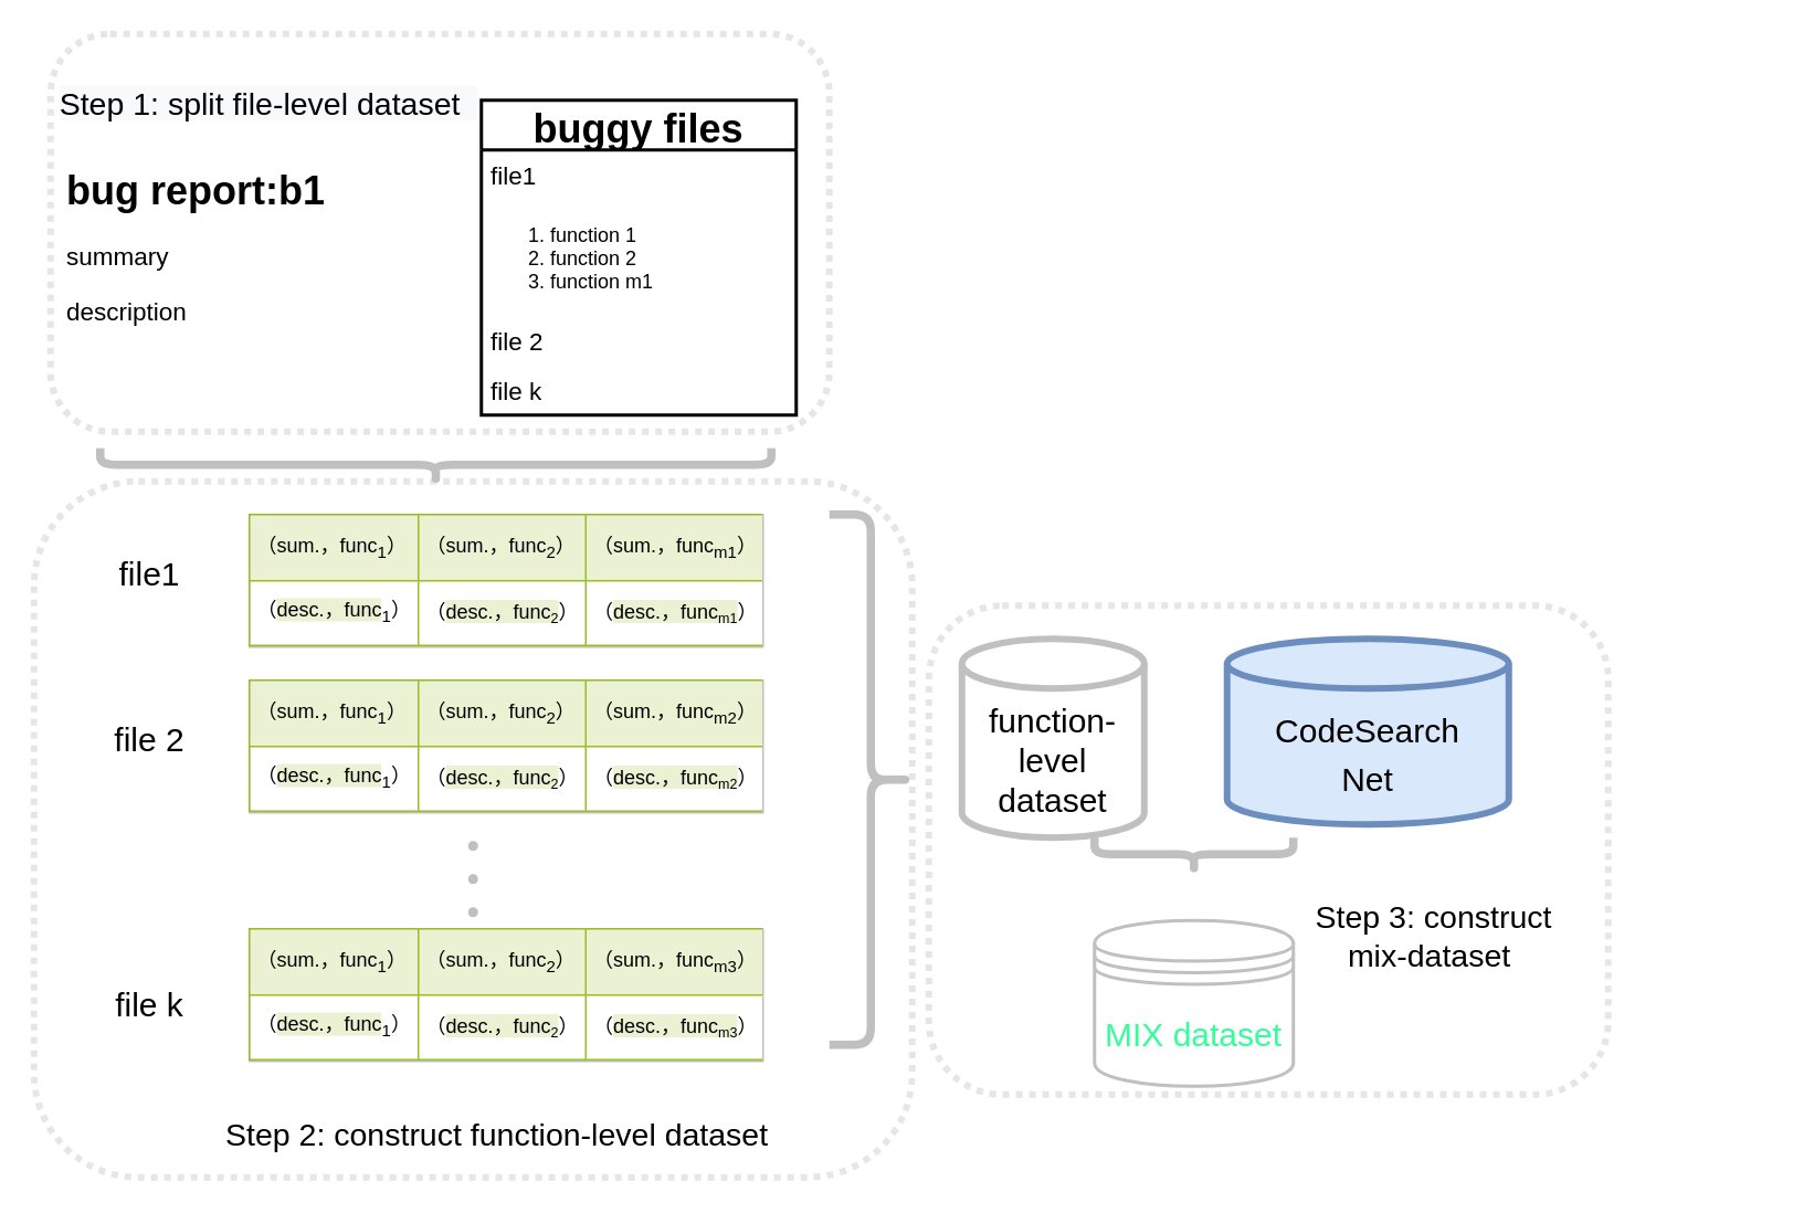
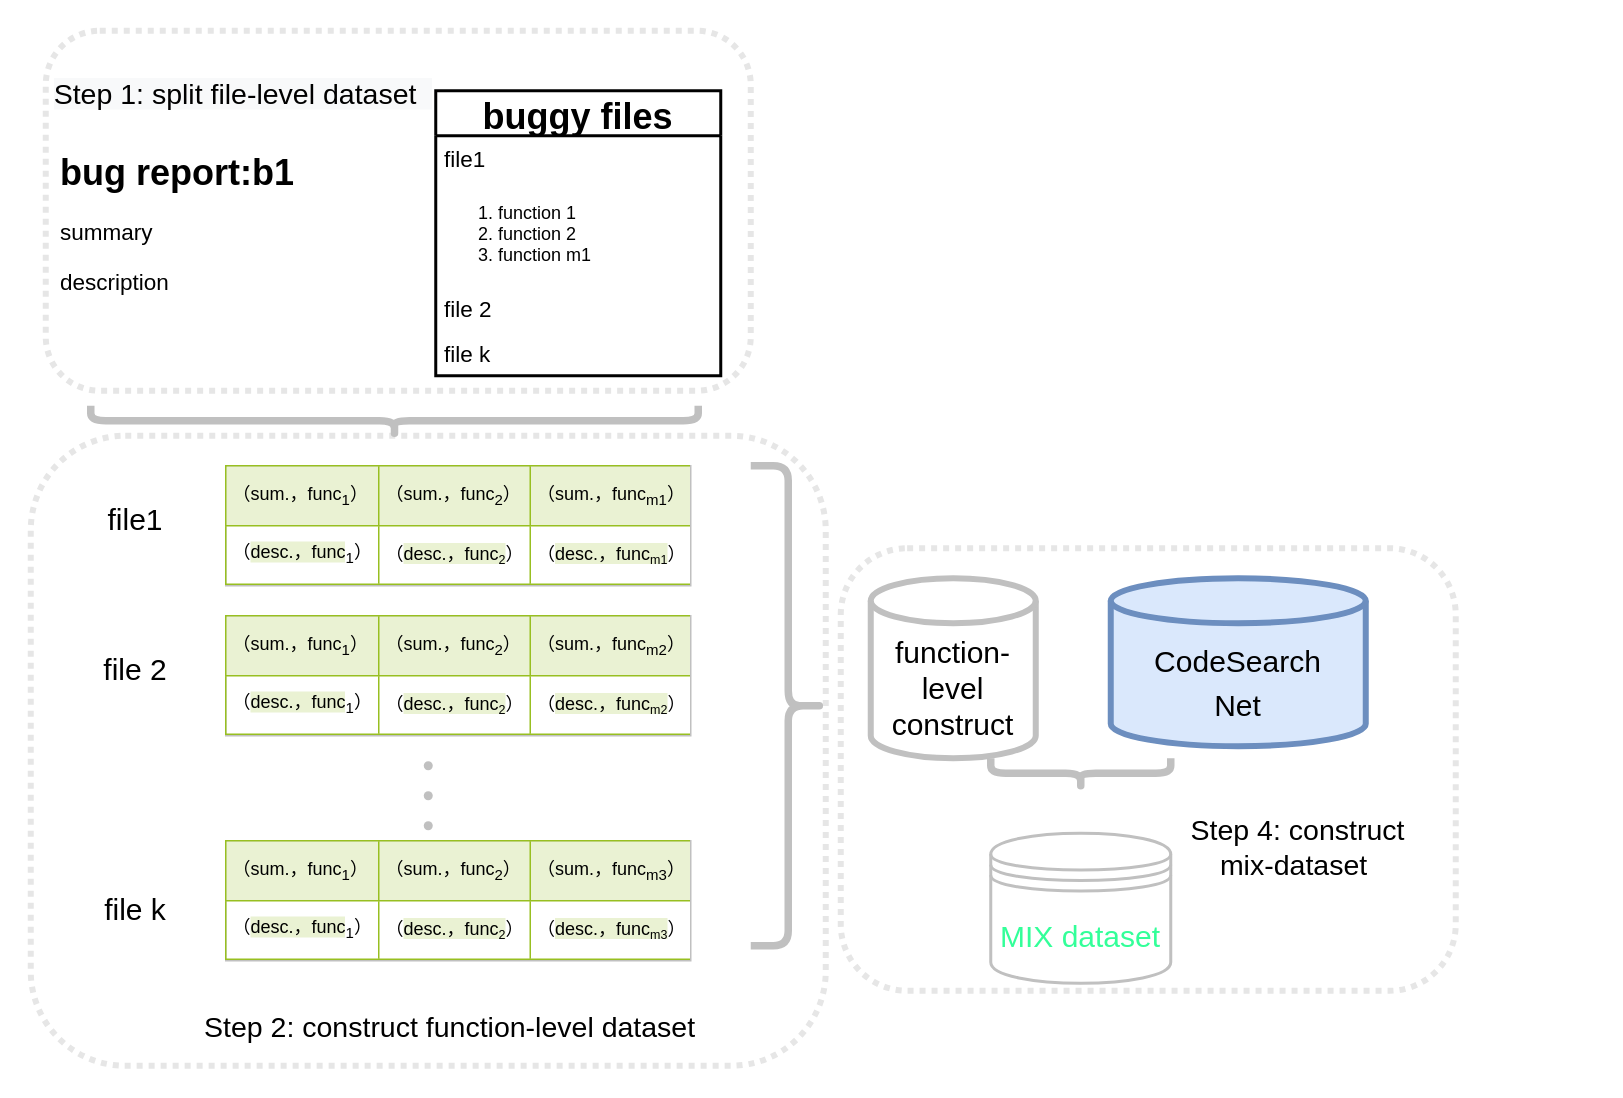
  <mxCell id="0" />
  <mxCell id="1" parent="0" />
  <mxCell id="2" value="" style="rounded=1;whiteSpace=wrap;html=1;fontSize=19;strokeWidth=4;dashed=1;dashPattern=1 1;strokeColor=#E6E6E6;" parent="1" vertex="1"><mxGeometry x="560" y="365" width="410" height="295" as="geometry" /></mxCell>
  <mxCell id="3" value="" style="rounded=1;whiteSpace=wrap;html=1;fontSize=19;strokeWidth=4;dashed=1;dashPattern=1 1;strokeColor=#E6E6E6;" parent="1" vertex="1"><mxGeometry x="20" y="290" width="530" height="420" as="geometry" /></mxCell>
  <mxCell id="4" value="" style="rounded=1;whiteSpace=wrap;html=1;fontSize=19;strokeWidth=4;dashed=1;dashPattern=1 1;strokeColor=#E6E6E6;" parent="1" vertex="1"><mxGeometry x="30" y="20" width="470" height="240" as="geometry" /></mxCell>
  <mxCell id="5" value="&lt;h1&gt;bug report:b1&lt;/h1&gt;&lt;p style=&quot;font-size: 15px&quot;&gt;&lt;font style=&quot;font-size: 15px&quot;&gt;summary&lt;/font&gt;&lt;/p&gt;&lt;p style=&quot;font-size: 15px&quot;&gt;&lt;font style=&quot;font-size: 15px&quot;&gt;description&lt;/font&gt;&lt;/p&gt;" style="text;html=1;strokeColor=none;fillColor=none;spacing=5;spacingTop=-20;whiteSpace=wrap;overflow=hidden;rounded=0;" parent="1" vertex="1"><mxGeometry x="35" y="95" width="170" height="120" as="geometry" /></mxCell>
  <mxCell id="6" value="buggy files" style="swimlane;fontStyle=1;childLayout=stackLayout;horizontal=1;startSize=30;horizontalStack=0;resizeParent=1;resizeParentMax=0;resizeLast=0;collapsible=1;marginBottom=0;fontSize=24;strokeWidth=2;" parent="1" vertex="1"><mxGeometry x="290" y="60" width="190" height="190" as="geometry" /></mxCell>
  <mxCell id="7" value="file1" style="text;strokeColor=none;fillColor=none;align=left;verticalAlign=middle;spacingLeft=4;spacingRight=4;overflow=hidden;points=[[0,0.5],[1,0.5]];portConstraint=eastwest;rotatable=0;fontSize=15;" parent="6" vertex="1"><mxGeometry y="30" width="190" height="30" as="geometry" /></mxCell>
  <mxCell id="8" value="&lt;ol&gt;&lt;li&gt;function 1&lt;/li&gt;&lt;li&gt;&lt;span&gt;function 2&lt;/span&gt;&lt;br&gt;&lt;/li&gt;&lt;li&gt;&lt;span&gt;function m1&lt;/span&gt;&lt;br&gt;&lt;/li&gt;&lt;/ol&gt;" style="text;strokeColor=none;fillColor=none;html=1;whiteSpace=wrap;verticalAlign=middle;overflow=hidden;rounded=0;fontFamily=Helvetica;fontSize=12;fontColor=default;" parent="6" vertex="1"><mxGeometry y="60" width="190" height="70" as="geometry" /></mxCell>
  <mxCell id="9" value="file 2" style="text;strokeColor=none;fillColor=none;align=left;verticalAlign=middle;spacingLeft=4;spacingRight=4;overflow=hidden;points=[[0,0.5],[1,0.5]];portConstraint=eastwest;rotatable=0;fontSize=15;" parent="6" vertex="1"><mxGeometry y="130" width="190" height="30" as="geometry" /></mxCell>
  <mxCell id="10" value="file k" style="text;strokeColor=none;fillColor=none;align=left;verticalAlign=middle;spacingLeft=4;spacingRight=4;overflow=hidden;points=[[0,0.5],[1,0.5]];portConstraint=eastwest;rotatable=0;fontSize=15;" parent="6" vertex="1"><mxGeometry y="160" width="190" height="30" as="geometry" /></mxCell>
  <mxCell id="11" value="&lt;table border=&quot;1&quot; width=&quot;100%&quot; cellpadding=&quot;4&quot; style=&quot;width: 100% ; height: 100% ; border-collapse: collapse&quot;&gt;&lt;tbody&gt;&lt;tr style=&quot;background-color: #eaf2d3 ; border: 1px solid #98bf21&quot;&gt;&lt;td&gt;（sum.，func&lt;sub&gt;1&lt;/sub&gt;）&lt;/td&gt;&lt;td&gt;（sum.，func&lt;sub&gt;2&lt;/sub&gt;）&lt;br&gt;&lt;/td&gt;&lt;td&gt;（sum.，func&lt;sub&gt;m1&lt;/sub&gt;）&lt;br&gt;&lt;/td&gt;&lt;/tr&gt;&lt;tr style=&quot;border: 1px solid #98bf21&quot;&gt;&lt;td&gt;（&lt;span style=&quot;background-color: rgb(234 , 242 , 211)&quot;&gt;desc.，func&lt;/span&gt;&lt;sub&gt;1&lt;/sub&gt;）&lt;/td&gt;&lt;td&gt;（&lt;span style=&quot;background-color: rgb(234 , 242 , 211)&quot;&gt;desc.，func&lt;span style=&quot;font-size: 10px&quot;&gt;&lt;sub&gt;2&lt;/sub&gt;&lt;/span&gt;&lt;/span&gt;）&lt;br&gt;&lt;/td&gt;&lt;td&gt;（&lt;span style=&quot;background-color: rgb(234 , 242 , 211)&quot;&gt;desc.，func&lt;span style=&quot;font-size: 10px&quot;&gt;&lt;sub&gt;m1&lt;/sub&gt;&lt;/span&gt;&lt;/span&gt;）&lt;br&gt;&lt;/td&gt;&lt;/tr&gt;&lt;/tbody&gt;&lt;/table&gt;" style="text;html=1;strokeColor=#c0c0c0;fillColor=#ffffff;overflow=fill;rounded=0;flipV=0;flipH=1;" parent="1" vertex="1"><mxGeometry x="150" y="310" width="310" height="80" as="geometry" /></mxCell>
  <mxCell id="12" value="" style="shape=curlyBracket;whiteSpace=wrap;html=1;rounded=1;fontFamily=Helvetica;fontSize=12;fontColor=default;strokeColor=#c0c0c0;fillColor=#ffffff;gradientColor=none;rotation=-90;strokeWidth=5;" parent="1" vertex="1"><mxGeometry x="252.5" y="77.5" width="20" height="405" as="geometry" /></mxCell>
  <mxCell id="13" value="&lt;font style=&quot;font-size: 20px&quot;&gt;file1&lt;/font&gt;" style="text;html=1;strokeColor=none;fillColor=none;align=center;verticalAlign=middle;whiteSpace=wrap;rounded=0;fontFamily=Helvetica;fontSize=12;fontColor=default;" parent="1" vertex="1"><mxGeometry x="60" y="330" width="60" height="30" as="geometry" /></mxCell>
  <mxCell id="14" value="&lt;font style=&quot;font-size: 20px&quot;&gt;file 2&lt;/font&gt;" style="text;html=1;strokeColor=none;fillColor=none;align=center;verticalAlign=middle;whiteSpace=wrap;rounded=0;fontFamily=Helvetica;fontSize=12;fontColor=default;" parent="1" vertex="1"><mxGeometry x="60" y="430" width="60" height="30" as="geometry" /></mxCell>
  <mxCell id="15" value="" style="shape=waypoint;sketch=0;fillStyle=solid;size=6;pointerEvents=1;points=[];fillColor=none;resizable=0;rotatable=0;perimeter=centerPerimeter;snapToPoint=1;rounded=0;fontFamily=Helvetica;fontSize=12;fontColor=default;strokeColor=#c0c0c0;html=1;" parent="1" vertex="1"><mxGeometry x="265" y="510" width="40" height="40" as="geometry" /></mxCell>
  <mxCell id="16" value="" style="shape=waypoint;sketch=0;fillStyle=solid;size=6;pointerEvents=1;points=[];fillColor=none;resizable=0;rotatable=0;perimeter=centerPerimeter;snapToPoint=1;rounded=0;fontFamily=Helvetica;fontSize=12;fontColor=default;strokeColor=#c0c0c0;html=1;" parent="1" vertex="1"><mxGeometry x="265" y="530" width="40" height="40" as="geometry" /></mxCell>
  <mxCell id="17" value="" style="shape=waypoint;sketch=0;fillStyle=solid;size=6;pointerEvents=1;points=[];fillColor=none;resizable=0;rotatable=0;perimeter=centerPerimeter;snapToPoint=1;rounded=0;fontFamily=Helvetica;fontSize=12;fontColor=default;strokeColor=#c0c0c0;html=1;" parent="1" vertex="1"><mxGeometry x="265" y="490" width="40" height="40" as="geometry" /></mxCell>
  <mxCell id="18" value="" style="shape=curlyBracket;whiteSpace=wrap;html=1;rounded=1;fontFamily=Helvetica;fontSize=12;fontColor=default;strokeColor=#c0c0c0;fillColor=#ffffff;gradientColor=none;rotation=-180;strokeWidth=5;" parent="1" vertex="1"><mxGeometry x="500" y="310" width="50" height="320" as="geometry" /></mxCell>
  <mxCell id="19" value="&lt;font style=&quot;font-size: 20px&quot;&gt;file k&lt;/font&gt;" style="text;html=1;strokeColor=none;fillColor=none;align=center;verticalAlign=middle;whiteSpace=wrap;rounded=0;fontFamily=Helvetica;fontSize=12;fontColor=default;" parent="1" vertex="1"><mxGeometry x="60" y="590" width="60" height="30" as="geometry" /></mxCell>
- <mxCell id="20" value="&lt;font style=&quot;font-size: 20px&quot;&gt;function-level dataset&lt;/font&gt;" style="shape=cylinder3;whiteSpace=wrap;html=1;boundedLbl=1;backgroundOutline=1;size=15;rounded=0;fontFamily=Helvetica;fontSize=12;fontColor=default;strokeColor=#c0c0c0;strokeWidth=4;fillColor=#ffffff;gradientColor=none;" parent="1" vertex="1"><mxGeometry x="580" y="385" width="110" height="120" as="geometry" /></mxCell>
+ <mxCell id="20" value="&lt;font style=&quot;font-size: 20px&quot;&gt;function-level construct&lt;/font&gt;" style="shape=cylinder3;whiteSpace=wrap;html=1;boundedLbl=1;backgroundOutline=1;size=15;rounded=0;fontFamily=Helvetica;fontSize=12;fontColor=default;strokeColor=#c0c0c0;strokeWidth=4;fillColor=#ffffff;gradientColor=none;" parent="1" vertex="1"><mxGeometry x="580" y="385" width="110" height="120" as="geometry" /></mxCell>
  <mxCell id="21" value="&lt;font style=&quot;font-size: 20px&quot;&gt;CodeSearch&lt;br&gt;Net&lt;/font&gt;" style="shape=cylinder3;whiteSpace=wrap;html=1;boundedLbl=1;backgroundOutline=1;size=15;rounded=0;fontFamily=Helvetica;fontSize=24;strokeColor=#6c8ebf;strokeWidth=4;fillColor=#dae8fc;" parent="1" vertex="1"><mxGeometry x="740" y="385" width="170" height="112" as="geometry" /></mxCell>
  <mxCell id="22" value="" style="shape=curlyBracket;whiteSpace=wrap;html=1;rounded=1;fontFamily=Helvetica;fontSize=13;fontColor=default;strokeColor=#c0c0c0;strokeWidth=5;fillColor=#ffffff;gradientColor=none;rotation=-90;" parent="1" vertex="1"><mxGeometry x="710" y="455" width="20" height="120" as="geometry" /></mxCell>
  <mxCell id="23" value="&lt;font color=&quot;#33ff99&quot; style=&quot;font-size: 20px&quot;&gt;MIX dataset&lt;/font&gt;" style="shape=datastore;whiteSpace=wrap;html=1;rounded=0;fontFamily=Helvetica;fontSize=13;fontColor=default;strokeColor=#c0c0c0;strokeWidth=2;fillColor=#ffffff;gradientColor=none;" parent="1" vertex="1"><mxGeometry x="660" y="555" width="120" height="100" as="geometry" /></mxCell>
  <mxCell id="24" value="&lt;table border=&quot;1&quot; width=&quot;100%&quot; cellpadding=&quot;4&quot; style=&quot;width: 100% ; height: 100% ; border-collapse: collapse&quot;&gt;&lt;tbody&gt;&lt;tr style=&quot;background-color: #eaf2d3 ; border: 1px solid #98bf21&quot;&gt;&lt;td&gt;（sum.，func&lt;sub&gt;1&lt;/sub&gt;）&lt;/td&gt;&lt;td&gt;（sum.，func&lt;sub&gt;2&lt;/sub&gt;）&lt;br&gt;&lt;/td&gt;&lt;td&gt;（sum.，func&lt;sub&gt;m2&lt;/sub&gt;）&lt;br&gt;&lt;/td&gt;&lt;/tr&gt;&lt;tr style=&quot;border: 1px solid #98bf21&quot;&gt;&lt;td&gt;（&lt;span style=&quot;background-color: rgb(234 , 242 , 211)&quot;&gt;desc.，func&lt;/span&gt;&lt;sub&gt;1&lt;/sub&gt;）&lt;/td&gt;&lt;td&gt;（&lt;span style=&quot;background-color: rgb(234 , 242 , 211)&quot;&gt;desc.，func&lt;span style=&quot;font-size: 10px&quot;&gt;&lt;sub&gt;2&lt;/sub&gt;&lt;/span&gt;&lt;/span&gt;）&lt;br&gt;&lt;/td&gt;&lt;td&gt;（&lt;span style=&quot;background-color: rgb(234 , 242 , 211)&quot;&gt;desc.，func&lt;span style=&quot;font-size: 10px&quot;&gt;&lt;sub&gt;m2&lt;/sub&gt;&lt;/span&gt;&lt;/span&gt;）&lt;br&gt;&lt;/td&gt;&lt;/tr&gt;&lt;/tbody&gt;&lt;/table&gt;" style="text;html=1;strokeColor=#c0c0c0;fillColor=#ffffff;overflow=fill;rounded=0;flipV=0;flipH=1;" parent="1" vertex="1"><mxGeometry x="150" y="410" width="310" height="80" as="geometry" /></mxCell>
  <mxCell id="25" value="&lt;table border=&quot;1&quot; width=&quot;100%&quot; cellpadding=&quot;4&quot; style=&quot;width: 100% ; height: 100% ; border-collapse: collapse&quot;&gt;&lt;tbody&gt;&lt;tr style=&quot;background-color: #eaf2d3 ; border: 1px solid #98bf21&quot;&gt;&lt;td&gt;（sum.，func&lt;sub&gt;1&lt;/sub&gt;）&lt;/td&gt;&lt;td&gt;（sum.，func&lt;sub&gt;2&lt;/sub&gt;）&lt;br&gt;&lt;/td&gt;&lt;td&gt;（sum.，func&lt;sub&gt;m3&lt;/sub&gt;）&lt;br&gt;&lt;/td&gt;&lt;/tr&gt;&lt;tr style=&quot;border: 1px solid #98bf21&quot;&gt;&lt;td&gt;（&lt;span style=&quot;background-color: rgb(234 , 242 , 211)&quot;&gt;desc.，func&lt;/span&gt;&lt;sub&gt;1&lt;/sub&gt;）&lt;/td&gt;&lt;td&gt;（&lt;span style=&quot;background-color: rgb(234 , 242 , 211)&quot;&gt;desc.，func&lt;span style=&quot;font-size: 10px&quot;&gt;&lt;sub&gt;2&lt;/sub&gt;&lt;/span&gt;&lt;/span&gt;）&lt;br&gt;&lt;/td&gt;&lt;td&gt;（&lt;span style=&quot;background-color: rgb(234 , 242 , 211)&quot;&gt;desc.，func&lt;span style=&quot;font-size: 10px&quot;&gt;&lt;sub&gt;m3&lt;/sub&gt;&lt;/span&gt;&lt;/span&gt;）&lt;br&gt;&lt;/td&gt;&lt;/tr&gt;&lt;/tbody&gt;&lt;/table&gt;" style="text;html=1;strokeColor=#c0c0c0;fillColor=#ffffff;overflow=fill;rounded=0;flipV=0;flipH=1;" parent="1" vertex="1"><mxGeometry x="150" y="560" width="310" height="80" as="geometry" /></mxCell>
  <mxCell id="26" value="&lt;font style=&quot;font-size: 19px&quot;&gt;Step 2: construct function-level dataset&amp;nbsp;&amp;nbsp;&lt;/font&gt;" style="text;html=1;strokeColor=none;fillColor=none;align=center;verticalAlign=middle;whiteSpace=wrap;rounded=0;" parent="1" vertex="1"><mxGeometry x="71.25" y="670" width="467.5" height="30" as="geometry" /></mxCell>
- <mxCell id="27" value="&lt;font style=&quot;font-size: 19px&quot;&gt;Step 3: construct &lt;br&gt;mix-dataset&amp;nbsp;&lt;/font&gt;" style="text;html=1;strokeColor=none;fillColor=none;align=center;verticalAlign=middle;whiteSpace=wrap;rounded=0;" parent="1" vertex="1"><mxGeometry x="670" y="550" width="390" height="30" as="geometry" /></mxCell>
+ <mxCell id="27" value="&lt;font style=&quot;font-size: 19px&quot;&gt;Step 4: construct &lt;br&gt;mix-dataset&amp;nbsp;&lt;/font&gt;" style="text;html=1;strokeColor=none;fillColor=none;align=center;verticalAlign=middle;whiteSpace=wrap;rounded=0;" parent="1" vertex="1"><mxGeometry x="670" y="550" width="390" height="30" as="geometry" /></mxCell>
  <mxCell id="28" value="&lt;span style=&quot;color: rgb(0 , 0 , 0) ; font-family: &amp;#34;helvetica&amp;#34; ; font-size: 19px ; font-style: normal ; font-weight: 400 ; letter-spacing: normal ; text-align: center ; text-indent: 0px ; text-transform: none ; word-spacing: 0px ; background-color: rgb(248 , 249 , 250) ; display: inline ; float: none&quot;&gt;Step 1: split file-level dataset&amp;nbsp;&amp;nbsp;&lt;/span&gt;" style="text;html=1;strokeColor=none;fillColor=none;align=center;verticalAlign=middle;whiteSpace=wrap;rounded=0;dashed=1;dashPattern=1 1;fontSize=19;" parent="1" vertex="1"><mxGeometry x="30" y="47.5" width="263.75" height="30" as="geometry" /></mxCell>
